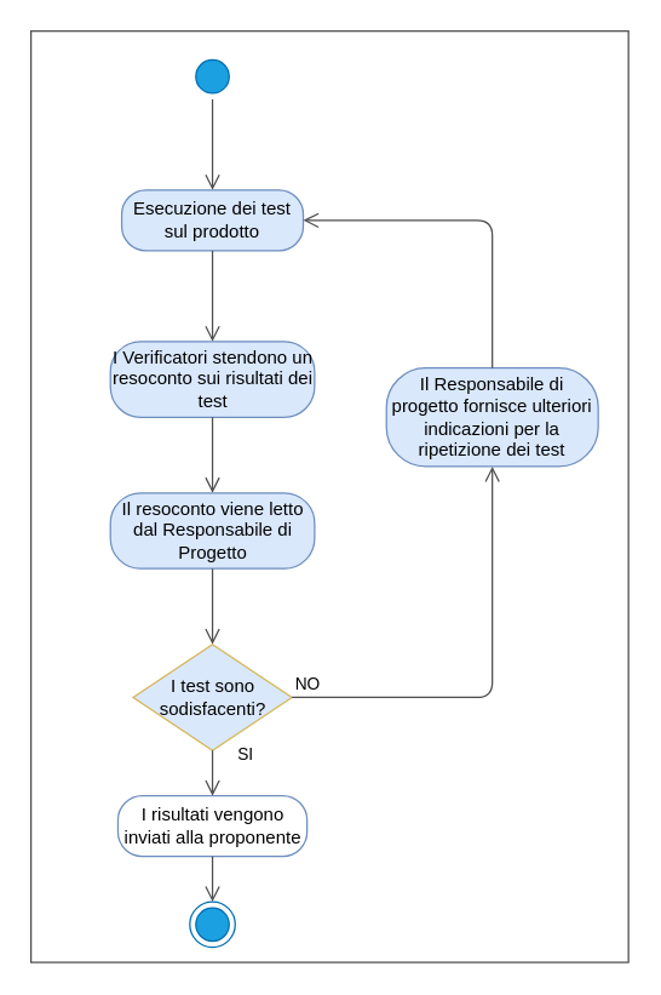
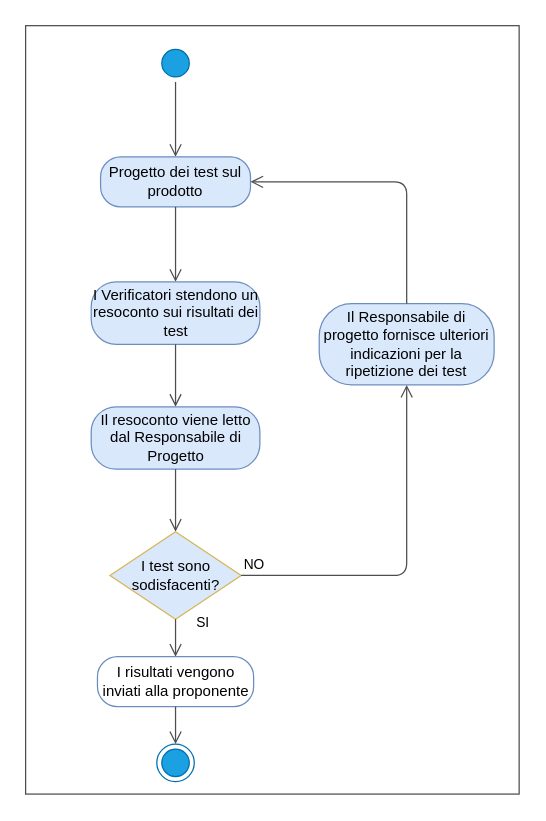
  <mxCell id="0" />
  <mxCell id="1" parent="0" />
  <mxCell id="2" value="" style="ellipse;html=1;shape=startState;fillColor=#1ba1e2;strokeColor=#006EAF;fontColor=#ffffff;" vertex="1" parent="1"><mxGeometry x="125" y="35" width="30" height="30" as="geometry" /></mxCell>
  <mxCell id="3" value="" style="edgeStyle=orthogonalEdgeStyle;html=1;verticalAlign=bottom;endArrow=open;endSize=8;strokeColor=#4D4D4D;" edge="1" source="2" parent="1"><mxGeometry relative="1" as="geometry"><mxPoint x="140" y="125" as="targetPoint" /></mxGeometry></mxCell>
- <mxCell id="4" value="Esecuzione dei test sul prodotto" style="rounded=1;whiteSpace=wrap;html=1;arcSize=40;fillColor=#dae8fc;strokeColor=#6c8ebf;" vertex="1" parent="1"><mxGeometry x="80" y="125" width="120" height="40" as="geometry" /></mxCell>
+ <mxCell id="4" value="Progetto dei test sul prodotto" style="rounded=1;whiteSpace=wrap;html=1;arcSize=40;fillColor=#dae8fc;strokeColor=#6c8ebf;" vertex="1" parent="1"><mxGeometry x="80" y="125" width="120" height="40" as="geometry" /></mxCell>
  <mxCell id="5" value="" style="edgeStyle=orthogonalEdgeStyle;html=1;verticalAlign=bottom;endArrow=open;endSize=8;strokeColor=#4D4D4D;" edge="1" source="4" parent="1"><mxGeometry relative="1" as="geometry"><mxPoint x="140" y="225" as="targetPoint" /></mxGeometry></mxCell>
  <mxCell id="6" value="I Verificatori stendono un resoconto sui risultati dei test" style="rounded=1;whiteSpace=wrap;html=1;arcSize=40;fillColor=#dae8fc;strokeColor=#6c8ebf;" vertex="1" parent="1"><mxGeometry x="72.5" y="225" width="135" height="50" as="geometry" /></mxCell>
  <mxCell id="7" value="" style="edgeStyle=orthogonalEdgeStyle;html=1;verticalAlign=bottom;endArrow=open;endSize=8;strokeColor=#4D4D4D;" edge="1" parent="1" source="6"><mxGeometry relative="1" as="geometry"><mxPoint x="140" y="325" as="targetPoint" /></mxGeometry></mxCell>
  <mxCell id="8" value="Il resoconto viene letto dal Responsabile di Progetto&lt;br&gt;" style="rounded=1;whiteSpace=wrap;html=1;arcSize=40;fillColor=#dae8fc;strokeColor=#6c8ebf;" vertex="1" parent="1"><mxGeometry x="72.5" y="325" width="135" height="50" as="geometry" /></mxCell>
  <mxCell id="9" value="" style="edgeStyle=orthogonalEdgeStyle;html=1;verticalAlign=bottom;endArrow=open;endSize=8;strokeColor=#4D4D4D;" edge="1" parent="1" source="8"><mxGeometry relative="1" as="geometry"><mxPoint x="140" y="425" as="targetPoint" /></mxGeometry></mxCell>
  <mxCell id="10" value="I test sono sodisfacenti?" style="rhombus;whiteSpace=wrap;html=1;fillColor=#dae8fc;strokeColor=#d6b656;" vertex="1" parent="1"><mxGeometry x="87.5" y="425" width="105" height="70" as="geometry" /></mxCell>
  <mxCell id="11" value="NO" style="edgeStyle=orthogonalEdgeStyle;html=1;align=left;verticalAlign=bottom;endArrow=open;endSize=8;strokeColor=#4D4D4D;entryX=0.5;entryY=1;entryDx=0;entryDy=0;" edge="1" source="10" parent="1" target="13"><mxGeometry x="-1" relative="1" as="geometry"><mxPoint x="275" y="445" as="targetPoint" /></mxGeometry></mxCell>
  <mxCell id="12" value="SI" style="edgeStyle=orthogonalEdgeStyle;html=1;align=left;verticalAlign=top;endArrow=open;endSize=8;strokeColor=#4D4D4D;" edge="1" source="10" parent="1"><mxGeometry x="-1" y="18" relative="1" as="geometry"><mxPoint x="140" y="525" as="targetPoint" /><mxPoint x="-3" y="-10" as="offset" /></mxGeometry></mxCell>
  <mxCell id="13" value="Il Responsabile di progetto fornisce ulteriori indicazioni per la ripetizione dei test" style="rounded=1;whiteSpace=wrap;html=1;arcSize=40;fillColor=#dae8fc;strokeColor=#6c8ebf;" vertex="1" parent="1"><mxGeometry x="255" y="242.5" width="140" height="65" as="geometry" /></mxCell>
  <mxCell id="14" value="" style="edgeStyle=orthogonalEdgeStyle;html=1;verticalAlign=bottom;endArrow=open;endSize=8;strokeColor=#4D4D4D;exitX=0.5;exitY=0;exitDx=0;exitDy=0;entryX=1;entryY=0.5;entryDx=0;entryDy=0;" edge="1" source="13" parent="1" target="4"><mxGeometry relative="1" as="geometry"><mxPoint x="325" y="335" as="targetPoint" /></mxGeometry></mxCell>
  <mxCell id="15" value="I risultati vengono inviati alla proponente" style="rounded=1;whiteSpace=wrap;html=1;arcSize=40;fillColor=#ffffff;strokeColor=#6c8ebf;" vertex="1" parent="1"><mxGeometry x="77.5" y="525" width="125" height="40" as="geometry" /></mxCell>
  <mxCell id="16" value="" style="edgeStyle=orthogonalEdgeStyle;html=1;verticalAlign=bottom;endArrow=open;endSize=8;strokeColor=#4D4D4D;" edge="1" source="15" parent="1"><mxGeometry relative="1" as="geometry"><mxPoint x="140" y="595" as="targetPoint" /></mxGeometry></mxCell>
  <mxCell id="17" value="" style="ellipse;html=1;shape=endState;fillColor=#1ba1e2;strokeColor=#006EAF;fontColor=#ffffff;" vertex="1" parent="1"><mxGeometry x="125" y="595" width="30" height="30" as="geometry" /></mxCell>
  <mxCell id="18" value="" style="rounded=0;whiteSpace=wrap;html=1;strokeColor=#4D4D4D;fillColor=none;" vertex="1" parent="1"><mxGeometry x="20" y="20" width="395" height="615" as="geometry" /></mxCell>
